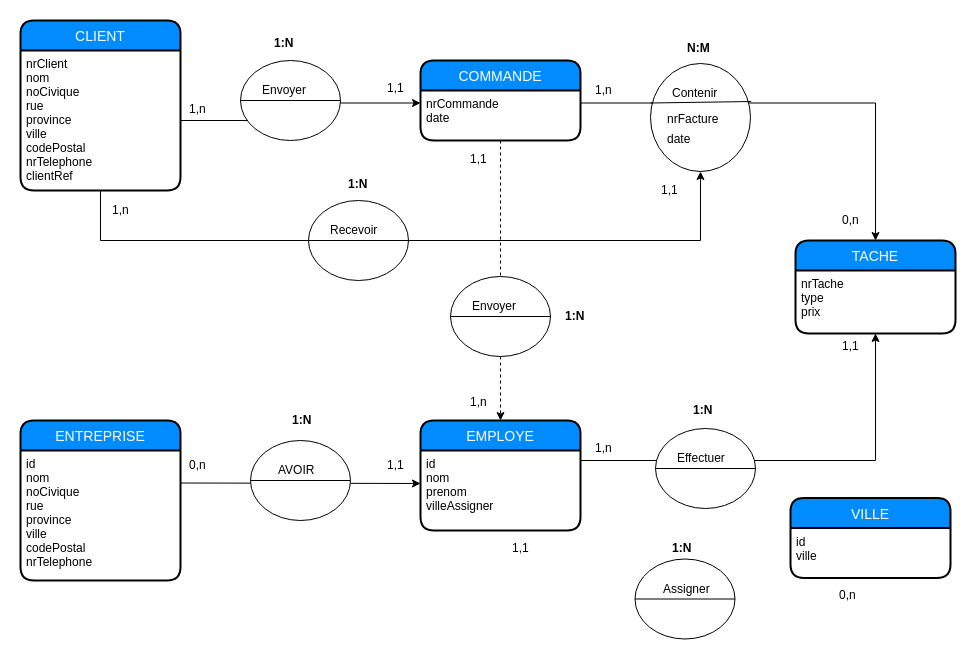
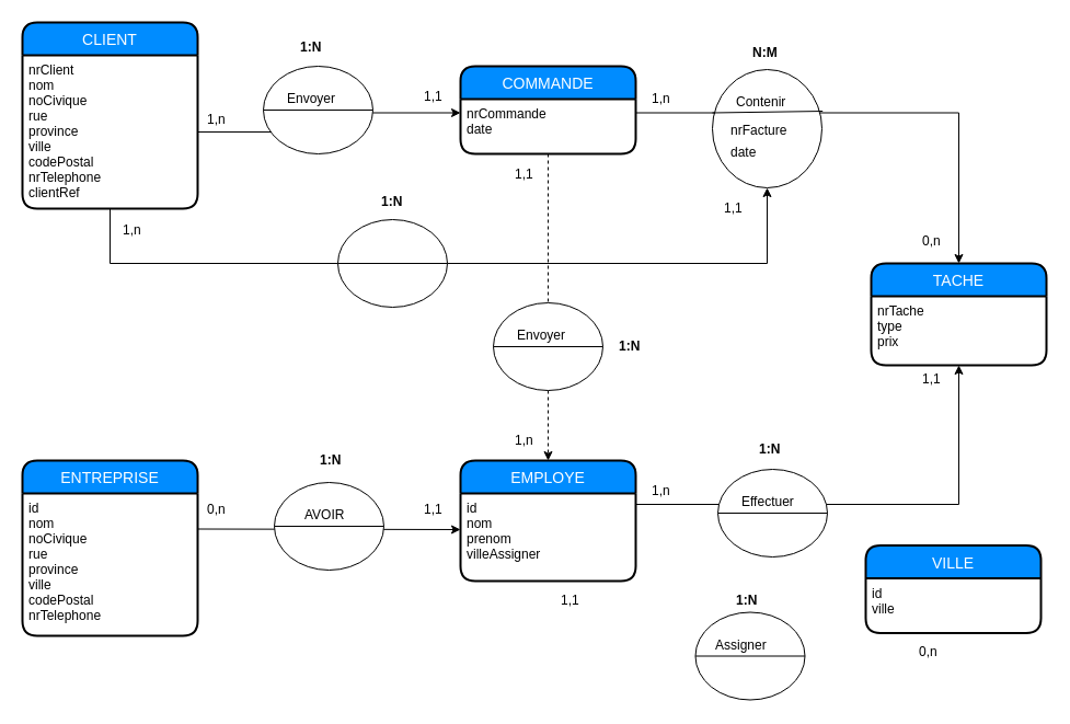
  <mxCell id="0" />
  <mxCell id="1" parent="0" />
  <mxCell id="2" value="CLIENT" style="swimlane;childLayout=stackLayout;horizontal=1;startSize=30;horizontalStack=0;fillColor=#008cff;fontColor=#FFFFFF;rounded=1;fontSize=14;fontStyle=0;strokeWidth=2;resizeParent=0;resizeLast=1;shadow=0;dashed=0;align=center;" vertex="1" parent="1"><mxGeometry x="20" y="20" width="160" height="170" as="geometry" /></mxCell>
  <mxCell id="3" value="nrClient&#10;nom&#10;noCivique&#10;rue&#10;province&#10;ville&#10;codePostal&#10;nrTelephone&#10;clientRef&#10;" style="align=left;strokeColor=none;fillColor=none;spacingLeft=4;fontSize=12;verticalAlign=top;resizable=0;rotatable=0;part=1;fontStyle=0" vertex="1" parent="2"><mxGeometry y="30" width="160" height="140" as="geometry" /></mxCell>
  <mxCell id="4" value="EMPLOYE" style="swimlane;childLayout=stackLayout;horizontal=1;startSize=30;horizontalStack=0;fillColor=#008cff;fontColor=#FFFFFF;rounded=1;fontSize=14;fontStyle=0;strokeWidth=2;resizeParent=0;resizeLast=1;shadow=0;dashed=0;align=center;" vertex="1" parent="1"><mxGeometry x="420" y="420" width="160" height="110" as="geometry" /></mxCell>
  <mxCell id="5" value="id&#10;nom&#10;prenom&#10;villeAssigner&#10;" style="align=left;strokeColor=none;fillColor=none;spacingLeft=4;fontSize=12;verticalAlign=top;resizable=0;rotatable=0;part=1;" vertex="1" parent="4"><mxGeometry y="30" width="160" height="80" as="geometry" /></mxCell>
  <mxCell id="6" value="COMMANDE" style="swimlane;childLayout=stackLayout;horizontal=1;startSize=30;horizontalStack=0;fillColor=#008cff;fontColor=#FFFFFF;rounded=1;fontSize=14;fontStyle=0;strokeWidth=2;resizeParent=0;resizeLast=1;shadow=0;dashed=0;align=center;" vertex="1" parent="1"><mxGeometry x="420" y="60" width="160" height="80" as="geometry" /></mxCell>
  <mxCell id="7" value="nrCommande&#10;date&#10;" style="align=left;strokeColor=none;fillColor=none;spacingLeft=4;fontSize=12;verticalAlign=top;resizable=0;rotatable=0;part=1;" vertex="1" parent="6"><mxGeometry y="30" width="160" height="50" as="geometry" /></mxCell>
  <mxCell id="8" value="TACHE" style="swimlane;childLayout=stackLayout;horizontal=1;startSize=30;horizontalStack=0;fillColor=#008cff;fontColor=#FFFFFF;rounded=1;fontSize=14;fontStyle=0;strokeWidth=2;resizeParent=0;resizeLast=1;shadow=0;dashed=0;align=center;" vertex="1" parent="1"><mxGeometry x="795" y="240" width="160" height="93" as="geometry" /></mxCell>
  <mxCell id="9" value="nrTache&#10;type&#10;prix&#10;" style="align=left;strokeColor=none;fillColor=none;spacingLeft=4;fontSize=12;verticalAlign=top;resizable=0;rotatable=0;part=1;" vertex="1" parent="8"><mxGeometry y="30" width="160" height="63" as="geometry" /></mxCell>
  <mxCell id="10" value="VILLE" style="swimlane;childLayout=stackLayout;horizontal=1;startSize=30;horizontalStack=0;fillColor=#008cff;fontColor=#FFFFFF;rounded=1;fontSize=14;fontStyle=0;strokeWidth=2;resizeParent=0;resizeLast=1;shadow=0;dashed=0;align=center;" vertex="1" parent="1"><mxGeometry x="790" y="497.5" width="160" height="80" as="geometry" /></mxCell>
  <mxCell id="11" value="id&#10;ville&#10;" style="align=left;strokeColor=none;fillColor=none;spacingLeft=4;fontSize=12;verticalAlign=top;resizable=0;rotatable=0;part=1;" vertex="1" parent="10"><mxGeometry y="30" width="160" height="50" as="geometry" /></mxCell>
  <mxCell id="12" value="ENTREPRISE" style="swimlane;childLayout=stackLayout;horizontal=1;startSize=30;horizontalStack=0;fillColor=#008cff;fontColor=#FFFFFF;rounded=1;fontSize=14;fontStyle=0;strokeWidth=2;resizeParent=0;resizeLast=1;shadow=0;dashed=0;align=center;" vertex="1" parent="1"><mxGeometry x="20" y="420" width="160" height="160" as="geometry" /></mxCell>
  <mxCell id="13" value="id&#10;nom&#10;noCivique&#10;rue&#10;province&#10;ville&#10;codePostal&#10;nrTelephone&#10;" style="align=left;strokeColor=none;fillColor=none;spacingLeft=4;fontSize=12;verticalAlign=top;resizable=0;rotatable=0;part=1;fontStyle=0" vertex="1" parent="12"><mxGeometry y="30" width="160" height="130" as="geometry" /></mxCell>
  <mxCell id="14" style="edgeStyle=orthogonalEdgeStyle;rounded=0;orthogonalLoop=1;jettySize=auto;html=1;exitX=1;exitY=0.5;exitDx=0;exitDy=0;entryX=0;entryY=0.25;entryDx=0;entryDy=0;" edge="1" parent="1" source="3" target="7"><mxGeometry relative="1" as="geometry" /></mxCell>
  <mxCell id="15" value="" style="ellipse;whiteSpace=wrap;html=1;" vertex="1" parent="1"><mxGeometry x="240" y="60" width="100" height="80" as="geometry" /></mxCell>
  <mxCell id="16" value="Envoyer" style="text;html=1;resizable=0;points=[];autosize=1;align=left;verticalAlign=top;spacingTop=-4;" vertex="1" parent="1"><mxGeometry x="260" y="80" width="60" height="20" as="geometry" /></mxCell>
  <mxCell id="17" value="" style="endArrow=none;html=1;entryX=1;entryY=0.5;entryDx=0;entryDy=0;" edge="1" parent="1" target="15"><mxGeometry width="50" height="50" relative="1" as="geometry"><mxPoint x="240" y="100" as="sourcePoint" /><mxPoint x="310" y="100" as="targetPoint" /></mxGeometry></mxCell>
  <mxCell id="18" value="1,n" style="text;html=1;resizable=0;points=[];autosize=1;align=left;verticalAlign=top;spacingTop=-4;" vertex="1" parent="1"><mxGeometry x="187" y="99" width="30" height="20" as="geometry" /></mxCell>
  <mxCell id="19" value="1,1" style="text;html=1;resizable=0;points=[];autosize=1;align=left;verticalAlign=top;spacingTop=-4;" vertex="1" parent="1"><mxGeometry x="385" y="77.5" width="30" height="20" as="geometry" /></mxCell>
  <mxCell id="20" style="edgeStyle=orthogonalEdgeStyle;rounded=0;orthogonalLoop=1;jettySize=auto;html=1;exitX=1;exitY=0.25;exitDx=0;exitDy=0;entryX=0.5;entryY=0;entryDx=0;entryDy=0;" edge="1" parent="1" source="7" target="8"><mxGeometry relative="1" as="geometry"><mxPoint x="750" y="260" as="targetPoint" /><Array as="points"><mxPoint x="875" y="102" /></Array></mxGeometry></mxCell>
  <mxCell id="21" value="" style="ellipse;whiteSpace=wrap;html=1;" vertex="1" parent="1"><mxGeometry x="650" y="63" width="100" height="108" as="geometry" /></mxCell>
  <mxCell id="22" value="Contenir" style="text;html=1;resizable=0;points=[];autosize=1;align=left;verticalAlign=top;spacingTop=-4;" vertex="1" parent="1"><mxGeometry x="670" y="82.5" width="60" height="20" as="geometry" /></mxCell>
  <mxCell id="23" value="" style="endArrow=none;html=1;entryX=1.007;entryY=0.352;entryDx=0;entryDy=0;entryPerimeter=0;" edge="1" parent="1" target="21"><mxGeometry width="50" height="50" relative="1" as="geometry"><mxPoint x="650" y="102.5" as="sourcePoint" /><mxPoint x="720" y="102.5" as="targetPoint" /></mxGeometry></mxCell>
  <mxCell id="24" value="1,n" style="text;html=1;resizable=0;points=[];autosize=1;align=left;verticalAlign=top;spacingTop=-4;" vertex="1" parent="1"><mxGeometry x="593" y="80" width="30" height="20" as="geometry" /></mxCell>
  <mxCell id="25" value="0,n" style="text;html=1;resizable=0;points=[];autosize=1;align=left;verticalAlign=top;spacingTop=-4;" vertex="1" parent="1"><mxGeometry x="840" y="210" width="30" height="20" as="geometry" /></mxCell>
  <mxCell id="26" value="nrFacture&lt;br&gt;" style="text;html=1;resizable=0;points=[];autosize=1;align=left;verticalAlign=top;spacingTop=-4;" vertex="1" parent="1"><mxGeometry x="665" y="109" width="70" height="20" as="geometry" /></mxCell>
  <mxCell id="27" value="date" style="text;html=1;resizable=0;points=[];autosize=1;align=left;verticalAlign=top;spacingTop=-4;" vertex="1" parent="1"><mxGeometry x="665" y="129" width="40" height="20" as="geometry" /></mxCell>
  <mxCell id="28" style="edgeStyle=elbowEdgeStyle;rounded=0;orthogonalLoop=1;jettySize=auto;html=1;exitX=0.5;exitY=1;exitDx=0;exitDy=0;elbow=vertical;entryX=0.5;entryY=1;entryDx=0;entryDy=0;" edge="1" parent="1" source="3" target="21"><mxGeometry relative="1" as="geometry"><mxPoint x="710" y="300" as="targetPoint" /><Array as="points"><mxPoint x="270" y="240" /><mxPoint x="400" y="260" /></Array></mxGeometry></mxCell>
  <mxCell id="29" value="" style="ellipse;whiteSpace=wrap;html=1;" vertex="1" parent="1"><mxGeometry x="308" y="200" width="100" height="80" as="geometry" /></mxCell>
- <mxCell id="30" value="Recevoir" style="text;html=1;resizable=0;points=[];autosize=1;align=left;verticalAlign=top;spacingTop=-4;" vertex="1" parent="1"><mxGeometry x="328" y="220" width="60" height="20" as="geometry" /></mxCell>
  <mxCell id="31" value="" style="endArrow=none;html=1;entryX=1;entryY=0.5;entryDx=0;entryDy=0;" edge="1" parent="1" target="29"><mxGeometry width="50" height="50" relative="1" as="geometry"><mxPoint x="308" y="240" as="sourcePoint" /><mxPoint x="378" y="240" as="targetPoint" /></mxGeometry></mxCell>
  <mxCell id="32" value="1,n" style="text;html=1;resizable=0;points=[];autosize=1;align=left;verticalAlign=top;spacingTop=-4;" vertex="1" parent="1"><mxGeometry x="110" y="200" width="30" height="20" as="geometry" /></mxCell>
  <mxCell id="33" value="1,1" style="text;html=1;resizable=0;points=[];autosize=1;align=left;verticalAlign=top;spacingTop=-4;" vertex="1" parent="1"><mxGeometry x="659" y="180" width="30" height="20" as="geometry" /></mxCell>
  <mxCell id="34" value="1:N" style="text;html=1;resizable=0;points=[];autosize=1;align=left;verticalAlign=top;spacingTop=-4;fontStyle=1" vertex="1" parent="1"><mxGeometry x="272" y="33" width="30" height="20" as="geometry" /></mxCell>
  <mxCell id="35" value="N:M" style="text;html=1;resizable=0;points=[];autosize=1;align=left;verticalAlign=top;spacingTop=-4;fontStyle=1" vertex="1" parent="1"><mxGeometry x="685" y="38" width="40" height="20" as="geometry" /></mxCell>
  <mxCell id="36" value="1:N" style="text;html=1;resizable=0;points=[];autosize=1;align=left;verticalAlign=top;spacingTop=-4;fontStyle=1" vertex="1" parent="1"><mxGeometry x="346" y="174" width="30" height="20" as="geometry" /></mxCell>
  <mxCell id="37" style="edgeStyle=elbowEdgeStyle;rounded=0;orthogonalLoop=1;jettySize=auto;elbow=vertical;html=1;exitX=1;exitY=0.25;exitDx=0;exitDy=0;" edge="1" parent="1" source="13" target="5"><mxGeometry relative="1" as="geometry" /></mxCell>
  <mxCell id="38" value="" style="ellipse;whiteSpace=wrap;html=1;" vertex="1" parent="1"><mxGeometry x="250" y="440" width="100" height="80" as="geometry" /></mxCell>
  <mxCell id="39" value="AVOIR" style="text;html=1;resizable=0;points=[];autosize=1;align=left;verticalAlign=top;spacingTop=-4;" vertex="1" parent="1"><mxGeometry x="276" y="460" width="50" height="20" as="geometry" /></mxCell>
  <mxCell id="40" value="" style="endArrow=none;html=1;entryX=1;entryY=0.5;entryDx=0;entryDy=0;" edge="1" parent="1" target="38"><mxGeometry width="50" height="50" relative="1" as="geometry"><mxPoint x="250" y="480" as="sourcePoint" /><mxPoint x="320" y="480" as="targetPoint" /></mxGeometry></mxCell>
  <mxCell id="41" value="0,n" style="text;html=1;resizable=0;points=[];autosize=1;align=left;verticalAlign=top;spacingTop=-4;" vertex="1" parent="1"><mxGeometry x="187" y="455" width="30" height="20" as="geometry" /></mxCell>
  <mxCell id="42" value="1,1" style="text;html=1;resizable=0;points=[];autosize=1;align=left;verticalAlign=top;spacingTop=-4;" vertex="1" parent="1"><mxGeometry x="385" y="455" width="30" height="20" as="geometry" /></mxCell>
  <mxCell id="43" value="1:N" style="text;html=1;resizable=0;points=[];autosize=1;align=left;verticalAlign=top;spacingTop=-4;fontStyle=1" vertex="1" parent="1"><mxGeometry x="290" y="410" width="30" height="20" as="geometry" /></mxCell>
  <mxCell id="44" style="edgeStyle=elbowEdgeStyle;rounded=0;orthogonalLoop=1;jettySize=auto;elbow=vertical;html=1;entryX=0.5;entryY=1;entryDx=0;entryDy=0;" edge="1" parent="1" target="9"><mxGeometry relative="1" as="geometry"><mxPoint x="580" y="460" as="sourcePoint" /><Array as="points"><mxPoint x="730" y="460" /><mxPoint x="730" y="480" /></Array></mxGeometry></mxCell>
  <mxCell id="45" value="" style="ellipse;whiteSpace=wrap;html=1;" vertex="1" parent="1"><mxGeometry x="655" y="428" width="100" height="80" as="geometry" /></mxCell>
  <mxCell id="46" value="Effectuer" style="text;html=1;resizable=0;points=[];autosize=1;align=left;verticalAlign=top;spacingTop=-4;" vertex="1" parent="1"><mxGeometry x="675" y="448" width="60" height="20" as="geometry" /></mxCell>
  <mxCell id="47" value="" style="endArrow=none;html=1;entryX=1;entryY=0.5;entryDx=0;entryDy=0;" edge="1" parent="1" target="45"><mxGeometry width="50" height="50" relative="1" as="geometry"><mxPoint x="655" y="468" as="sourcePoint" /><mxPoint x="725" y="468" as="targetPoint" /></mxGeometry></mxCell>
  <mxCell id="48" value="1,n" style="text;html=1;resizable=0;points=[];autosize=1;align=left;verticalAlign=top;spacingTop=-4;" vertex="1" parent="1"><mxGeometry x="593" y="438" width="30" height="20" as="geometry" /></mxCell>
  <mxCell id="49" value="1:N" style="text;html=1;resizable=0;points=[];autosize=1;align=left;verticalAlign=top;spacingTop=-4;fontStyle=1" vertex="1" parent="1"><mxGeometry x="691" y="400" width="30" height="20" as="geometry" /></mxCell>
  <mxCell id="50" value="1,1" style="text;html=1;resizable=0;points=[];autosize=1;align=left;verticalAlign=top;spacingTop=-4;" vertex="1" parent="1"><mxGeometry x="840" y="336" width="30" height="20" as="geometry" /></mxCell>
  <mxCell id="51" value="" style="ellipse;whiteSpace=wrap;html=1;" vertex="1" parent="1"><mxGeometry x="634.5" y="558.5" width="100" height="80" as="geometry" /></mxCell>
- <mxCell id="52" value="Assigner" style="text;html=1;resizable=0;points=[];autosize=1;align=left;verticalAlign=top;spacingTop=-4;" vertex="1" parent="1"><mxGeometry x="660.5" y="578.5" width="60" height="20" as="geometry" /></mxCell>
+ <mxCell id="52" value="Assigner" style="text;html=1;resizable=0;points=[];autosize=1;align=left;verticalAlign=top;spacingTop=-4;" vertex="1" parent="1"><mxGeometry x="650.5" y="578.5" width="60" height="20" as="geometry" /></mxCell>
  <mxCell id="53" value="" style="endArrow=none;html=1;entryX=1;entryY=0.5;entryDx=0;entryDy=0;" edge="1" parent="1" target="51"><mxGeometry width="50" height="50" relative="1" as="geometry"><mxPoint x="634.5" y="598.5" as="sourcePoint" /><mxPoint x="704.5" y="598.5" as="targetPoint" /></mxGeometry></mxCell>
  <mxCell id="54" value="1,1" style="text;html=1;resizable=0;points=[];autosize=1;align=left;verticalAlign=top;spacingTop=-4;" vertex="1" parent="1"><mxGeometry x="510" y="537.5" width="30" height="20" as="geometry" /></mxCell>
  <mxCell id="55" value="0,n" style="text;html=1;resizable=0;points=[];autosize=1;align=left;verticalAlign=top;spacingTop=-4;" vertex="1" parent="1"><mxGeometry x="837" y="584.5" width="30" height="20" as="geometry" /></mxCell>
  <mxCell id="56" value="1:N" style="text;html=1;resizable=0;points=[];autosize=1;align=left;verticalAlign=top;spacingTop=-4;fontStyle=1" vertex="1" parent="1"><mxGeometry x="669.5" y="537.5" width="30" height="20" as="geometry" /></mxCell>
  <mxCell id="57" value="1,n" style="text;html=1;resizable=0;points=[];autosize=1;align=left;verticalAlign=top;spacingTop=-4;" vertex="1" parent="1"><mxGeometry x="468" y="392" width="30" height="20" as="geometry" /></mxCell>
  <mxCell id="58" value="1,1" style="text;html=1;resizable=0;points=[];autosize=1;align=left;verticalAlign=top;spacingTop=-4;" vertex="1" parent="1"><mxGeometry x="468" y="149" width="30" height="20" as="geometry" /></mxCell>
  <mxCell id="59" value="1:N" style="text;html=1;resizable=0;points=[];autosize=1;align=left;verticalAlign=top;spacingTop=-4;fontStyle=1" vertex="1" parent="1"><mxGeometry x="563" y="306" width="30" height="20" as="geometry" /></mxCell>
  <mxCell id="60" style="edgeStyle=elbowEdgeStyle;rounded=0;orthogonalLoop=1;jettySize=auto;elbow=vertical;html=1;exitX=0.5;exitY=1;exitDx=0;exitDy=0;entryX=0.5;entryY=0;entryDx=0;entryDy=0;dashed=1;" edge="1" parent="1" source="7" target="4"><mxGeometry relative="1" as="geometry" /></mxCell>
  <mxCell id="61" value="" style="ellipse;whiteSpace=wrap;html=1;" vertex="1" parent="1"><mxGeometry x="450" y="276" width="100" height="80" as="geometry" /></mxCell>
  <mxCell id="62" value="Envoyer" style="text;html=1;resizable=0;points=[];autosize=1;align=left;verticalAlign=top;spacingTop=-4;" vertex="1" parent="1"><mxGeometry x="470" y="296" width="60" height="20" as="geometry" /></mxCell>
  <mxCell id="63" value="" style="endArrow=none;html=1;entryX=1;entryY=0.5;entryDx=0;entryDy=0;" edge="1" parent="1" target="61"><mxGeometry width="50" height="50" relative="1" as="geometry"><mxPoint x="450" y="316" as="sourcePoint" /><mxPoint x="520" y="316" as="targetPoint" /></mxGeometry></mxCell>
